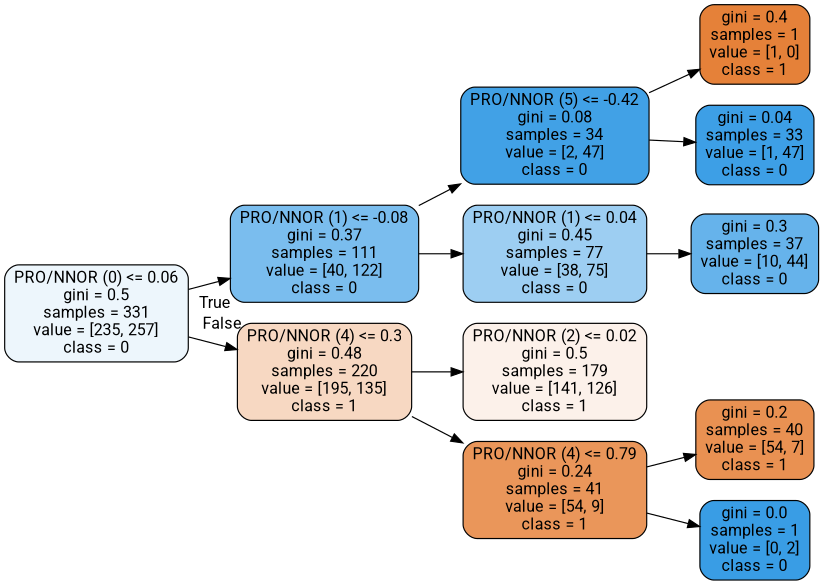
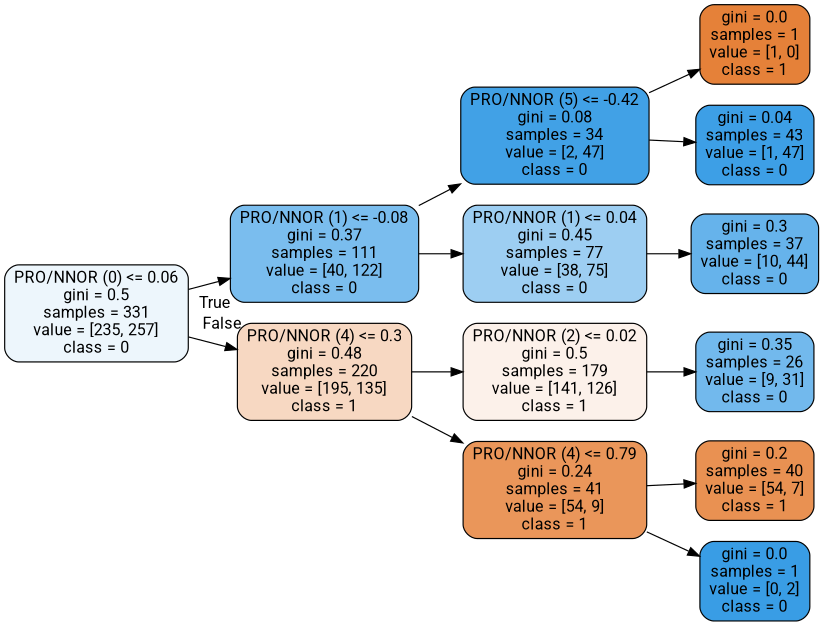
  digraph {
    fontname=Roboto
    rankdir=LR
    node [color=black fontname=Roboto shape=box style="filled, rounded"]
    edge [fontname=Roboto]
    n1 [fillcolor="#399de516" label="PRO/NNOR (0) <= 0.06\ngini = 0.5\nsamples = 331\nvalue = [235, 257]\nclass = 0"]
    n2 [fillcolor="#399de5ab" label="PRO/NNOR (1) <= -0.08\ngini = 0.37\nsamples = 111\nvalue = [40, 122]\nclass = 0"]
    n3 [fillcolor="#e581394e" label="PRO/NNOR (4) <= 0.3\ngini = 0.48\nsamples = 220\nvalue = [195, 135]\nclass = 1"]
    n4 [fillcolor="#399de5f4" label="PRO/NNOR (5) <= -0.42\ngini = 0.08\nsamples = 34\nvalue = [2, 47]\nclass = 0"]
    n5 [fillcolor="#399de57e" label="PRO/NNOR (1) <= 0.04\ngini = 0.45\nsamples = 77\nvalue = [38, 75]\nclass = 0"]
    n6 [fillcolor="#e581391b" label="PRO/NNOR (2) <= 0.02\ngini = 0.5\nsamples = 179\nvalue = [141, 126]\nclass = 1"]
    n7 [fillcolor="#e58139d4" label="PRO/NNOR (4) <= 0.79\ngini = 0.24\nsamples = 41\nvalue = [54, 9]\nclass = 1"]
-   n8 [fillcolor="#e58139ff" label="gini = 0.4\nsamples = 1\nvalue = [1, 0]\nclass = 1"]
-   n9 [fillcolor="#399de5fa" label="gini = 0.04\nsamples = 33\nvalue = [1, 47]\nclass = 0"]
+   n8 [fillcolor="#e58139ff" label="gini = 0.0\nsamples = 1\nvalue = [1, 0]\nclass = 1"]
+   n9 [fillcolor="#399de5fa" label="gini = 0.04\nsamples = 43\nvalue = [1, 47]\nclass = 0"]
    n10 [fillcolor="#399de5c5" label="gini = 0.3\nsamples = 37\nvalue = [10, 44]\nclass = 0"]
+   n11 [fillcolor="#399de5b5" label="gini = 0.35\nsamples = 26\nvalue = [9, 31]\nclass = 0"]
    n12 [fillcolor="#e58139de" label="gini = 0.2\nsamples = 40\nvalue = [54, 7]\nclass = 1"]
    n13 [fillcolor="#399de5ff" label="gini = 0.0\nsamples = 1\nvalue = [0, 2]\nclass = 0"]
    n1 -> n2 [headlabel=True labelangle=45 labeldistance=2.5]
    n1 -> n3 [headlabel=False labelangle=-45 labeldistance=2.5]
    n2 -> n4
    n2 -> n5
    n3 -> n6
    n3 -> n7
    n4 -> n8
    n4 -> n9
    n5 -> n10
+   n6 -> n11
    n7 -> n12
    n7 -> n13
  }
